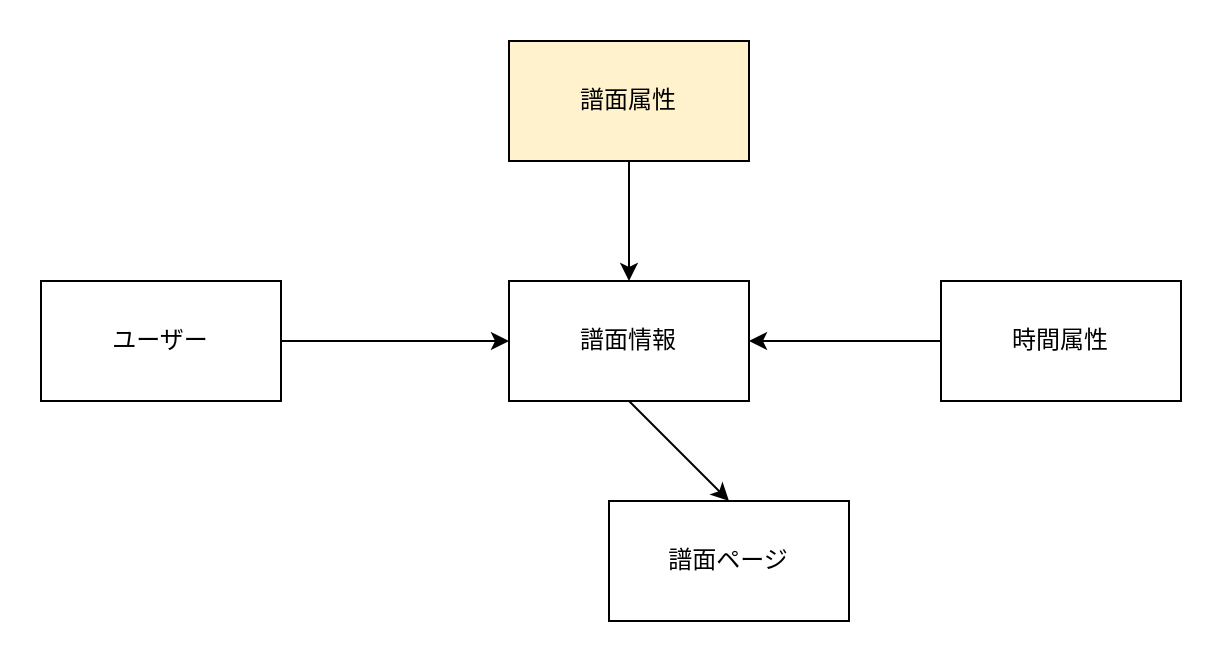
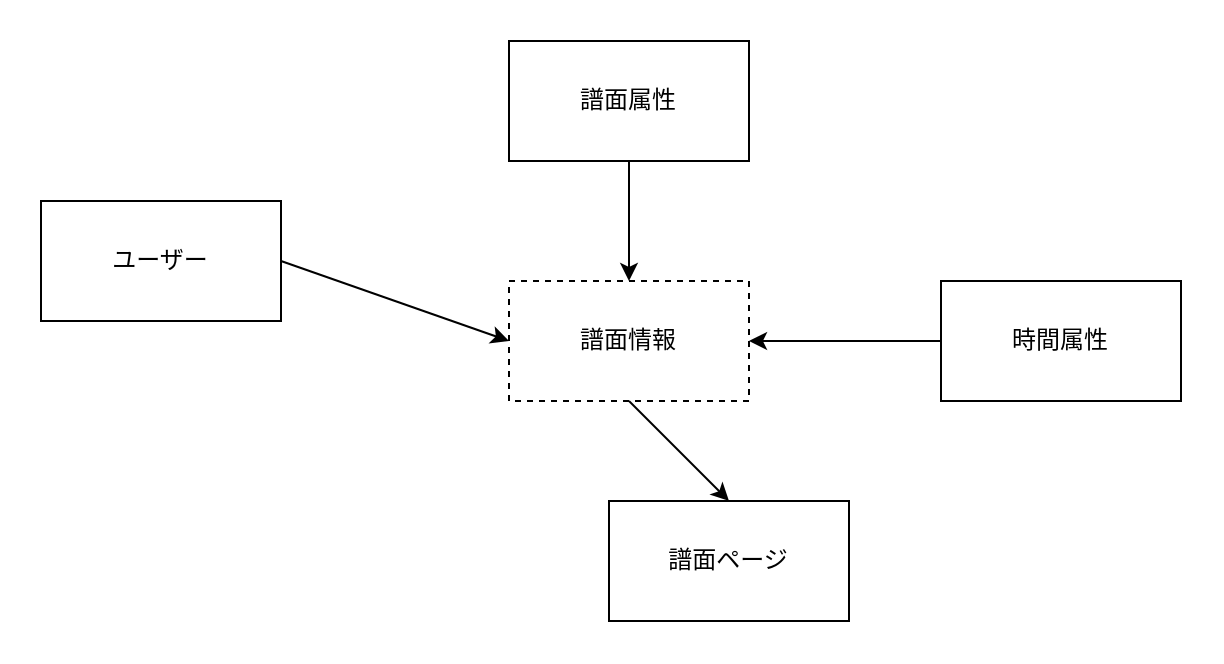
  <mxCell id="0" />
  <mxCell id="1" parent="0" />
- <mxCell id="2" value="ユーザー" style="rounded=0;whiteSpace=wrap;html=1;" parent="1" vertex="1"><mxGeometry x="20" y="140" width="120" height="60" as="geometry" /></mxCell>
- <mxCell id="3" value="譜面情報" style="rounded=0;whiteSpace=wrap;html=1;" parent="1" vertex="1"><mxGeometry x="254" y="140" width="120" height="60" as="geometry" /></mxCell>
+ <mxCell id="2" value="ユーザー" style="rounded=0;whiteSpace=wrap;html=1;" parent="1" vertex="1"><mxGeometry x="20" y="100" width="120" height="60" as="geometry" /></mxCell>
+ <mxCell id="3" value="譜面情報" style="rounded=0;whiteSpace=wrap;html=1;dashed=1;" parent="1" vertex="1"><mxGeometry x="254" y="140" width="120" height="60" as="geometry" /></mxCell>
  <mxCell id="4" value="譜面ページ" style="rounded=0;whiteSpace=wrap;html=1;" parent="1" vertex="1"><mxGeometry x="304" y="250" width="120" height="60" as="geometry" /></mxCell>
  <mxCell id="5" value="時間属性" style="rounded=0;whiteSpace=wrap;html=1;" vertex="1" parent="1"><mxGeometry x="470" y="140" width="120" height="60" as="geometry" /></mxCell>
- <mxCell id="6" value="譜面属性" style="rounded=0;whiteSpace=wrap;html=1;fillColor=#fff2cc;" vertex="1" parent="1"><mxGeometry x="254" y="20" width="120" height="60" as="geometry" /></mxCell>
+ <mxCell id="6" value="譜面属性" style="rounded=0;whiteSpace=wrap;html=1;" vertex="1" parent="1"><mxGeometry x="254" y="20" width="120" height="60" as="geometry" /></mxCell>
  <mxCell id="7" value="" style="endArrow=classic;html=1;rounded=0;exitX=1;exitY=0.5;exitDx=0;exitDy=0;entryX=0;entryY=0.5;entryDx=0;entryDy=0;" edge="1" parent="1" source="2" target="3"><mxGeometry width="50" height="50" relative="1" as="geometry"><mxPoint x="230" y="420" as="sourcePoint" /><mxPoint x="280" y="370" as="targetPoint" /></mxGeometry></mxCell>
  <mxCell id="8" value="" style="endArrow=classic;html=1;rounded=0;exitX=0.5;exitY=1;exitDx=0;exitDy=0;entryX=0.5;entryY=0;entryDx=0;entryDy=0;" edge="1" parent="1" source="3" target="4"><mxGeometry width="50" height="50" relative="1" as="geometry"><mxPoint x="230" y="420" as="sourcePoint" /><mxPoint x="280" y="370" as="targetPoint" /></mxGeometry></mxCell>
  <mxCell id="9" value="" style="endArrow=classic;html=1;rounded=0;entryX=1;entryY=0.5;entryDx=0;entryDy=0;exitX=0;exitY=0.5;exitDx=0;exitDy=0;" edge="1" parent="1" source="5" target="3"><mxGeometry width="50" height="50" relative="1" as="geometry"><mxPoint x="420" y="130" as="sourcePoint" /><mxPoint x="280" y="370" as="targetPoint" /></mxGeometry></mxCell>
  <mxCell id="10" value="" style="endArrow=classic;html=1;rounded=0;exitX=0.5;exitY=1;exitDx=0;exitDy=0;entryX=0.5;entryY=0;entryDx=0;entryDy=0;" edge="1" parent="1" source="6" target="3"><mxGeometry width="50" height="50" relative="1" as="geometry"><mxPoint x="230" y="180" as="sourcePoint" /><mxPoint x="280" y="130" as="targetPoint" /></mxGeometry></mxCell>
